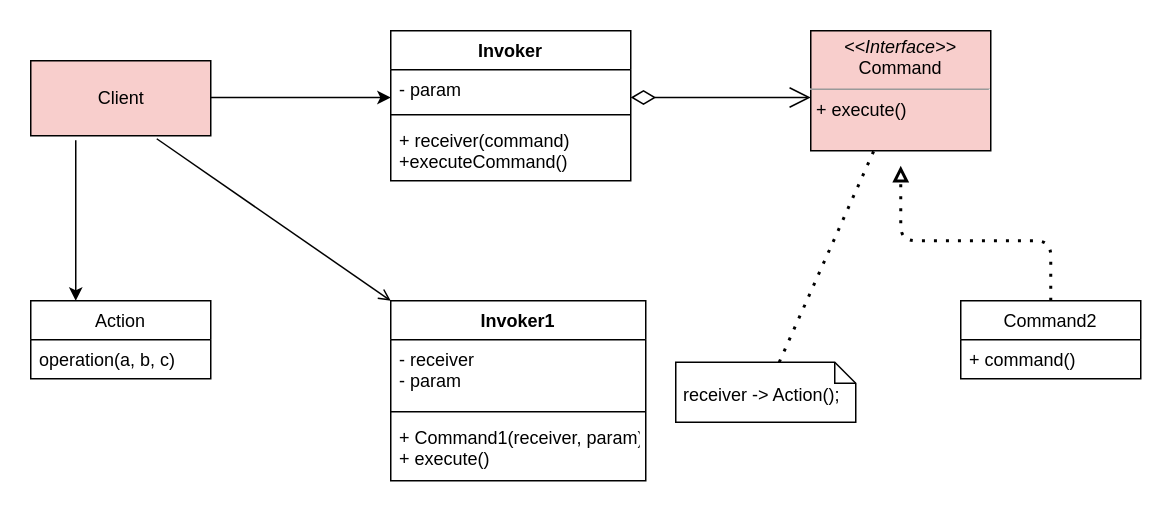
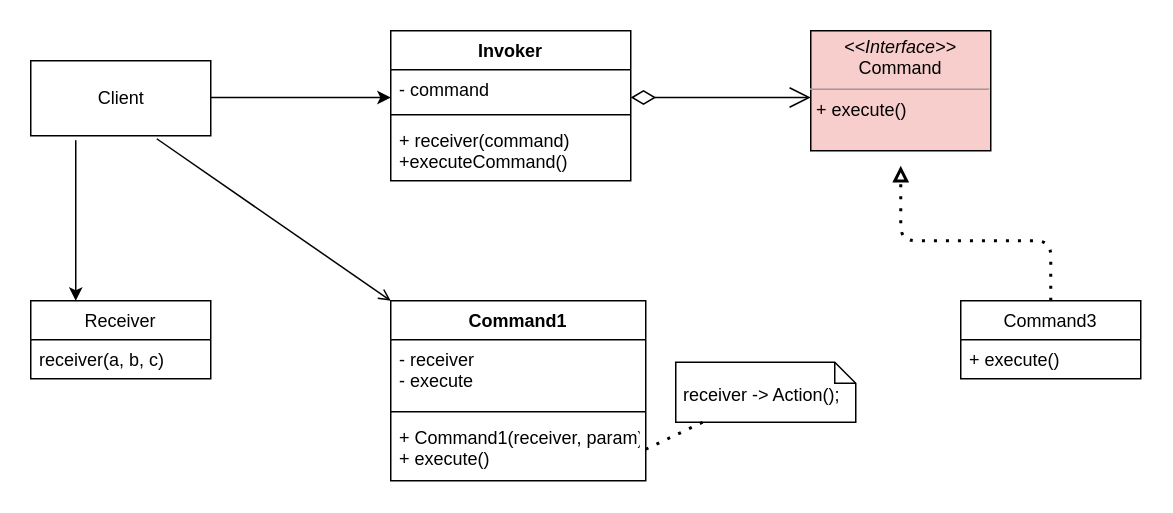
  <mxCell id="0" />
  <mxCell id="1" parent="0" />
- <mxCell id="2" value="Client" style="html=1;fillColor=#f8cecc;" vertex="1" parent="1"><mxGeometry x="20" y="40" width="120" height="50" as="geometry" /></mxCell>
+ <mxCell id="2" value="Client" style="html=1;" vertex="1" parent="1"><mxGeometry x="20" y="40" width="120" height="50" as="geometry" /></mxCell>
  <mxCell id="3" value="&lt;br&gt;&amp;nbsp;receiver -&amp;gt; Action();" style="shape=note;whiteSpace=wrap;html=1;size=14;verticalAlign=top;align=left;spacingTop=-6;" vertex="1" parent="1"><mxGeometry x="450" y="241" width="120" height="40" as="geometry" /></mxCell>
  <mxCell id="4" value="Invoker" style="swimlane;fontStyle=1;align=center;verticalAlign=top;childLayout=stackLayout;horizontal=1;startSize=26;horizontalStack=0;resizeParent=1;resizeParentMax=0;resizeLast=0;collapsible=1;marginBottom=0;" vertex="1" parent="1"><mxGeometry x="260" y="20" width="160" height="100" as="geometry" /></mxCell>
- <mxCell id="5" value="- param" style="text;strokeColor=none;fillColor=none;align=left;verticalAlign=top;spacingLeft=4;spacingRight=4;overflow=hidden;rotatable=0;points=[[0,0.5],[1,0.5]];portConstraint=eastwest;" vertex="1" parent="4"><mxGeometry y="26" width="160" height="26" as="geometry" /></mxCell>
+ <mxCell id="5" value="- command" style="text;strokeColor=none;fillColor=none;align=left;verticalAlign=top;spacingLeft=4;spacingRight=4;overflow=hidden;rotatable=0;points=[[0,0.5],[1,0.5]];portConstraint=eastwest;" vertex="1" parent="4"><mxGeometry y="26" width="160" height="26" as="geometry" /></mxCell>
  <mxCell id="6" value="" style="line;strokeWidth=1;fillColor=none;align=left;verticalAlign=middle;spacingTop=-1;spacingLeft=3;spacingRight=3;rotatable=0;labelPosition=right;points=[];portConstraint=eastwest;" vertex="1" parent="4"><mxGeometry y="52" width="160" height="8" as="geometry" /></mxCell>
  <mxCell id="7" value="+ receiver(command)&#10;+executeCommand()" style="text;strokeColor=none;fillColor=none;align=left;verticalAlign=top;spacingLeft=4;spacingRight=4;overflow=hidden;rotatable=0;points=[[0,0.5],[1,0.5]];portConstraint=eastwest;" vertex="1" parent="4"><mxGeometry y="60" width="160" height="40" as="geometry" /></mxCell>
  <mxCell id="8" value="&lt;p style=&quot;margin: 0px ; margin-top: 4px ; text-align: center&quot;&gt;&lt;i&gt;&amp;lt;&amp;lt;Interface&amp;gt;&amp;gt;&lt;/i&gt;&lt;br&gt;Command&lt;br&gt;&lt;/p&gt;&lt;hr size=&quot;1&quot;&gt;&lt;p style=&quot;margin: 0px ; margin-left: 4px&quot;&gt;+ execute()&lt;br&gt;&lt;/p&gt;&lt;p style=&quot;margin: 0px ; margin-left: 4px&quot;&gt;&lt;br&gt;&lt;/p&gt;" style="verticalAlign=top;align=left;overflow=fill;fontSize=12;fontFamily=Helvetica;html=1;fillColor=#f8cecc;" vertex="1" parent="1"><mxGeometry x="540" y="20" width="120" height="80" as="geometry" /></mxCell>
- <mxCell id="9" value="" style="endArrow=none;dashed=1;html=1;dashPattern=1 3;strokeWidth=2;" edge="1" parent="1" source="3" target="8"><mxGeometry width="50" height="50" relative="1" as="geometry"><mxPoint x="160" y="480" as="sourcePoint" /><mxPoint x="210" y="430" as="targetPoint" /></mxGeometry></mxCell>
+ <mxCell id="9" value="" style="endArrow=none;dashed=1;html=1;dashPattern=1 3;strokeWidth=2;entryX=1;entryY=0.5;entryDx=0;entryDy=0;" edge="1" parent="1" source="3" target="18"><mxGeometry width="50" height="50" relative="1" as="geometry"><mxPoint x="160" y="480" as="sourcePoint" /><mxPoint x="210" y="430" as="targetPoint" /></mxGeometry></mxCell>
  <mxCell id="10" value="" style="endArrow=open;html=1;exitX=0.7;exitY=1.04;exitDx=0;exitDy=0;exitPerimeter=0;entryX=0;entryY=0;entryDx=0;entryDy=0;" edge="1" parent="1" source="2" target="15"><mxGeometry width="50" height="50" relative="1" as="geometry"><mxPoint x="140" y="320" as="sourcePoint" /><mxPoint x="260" y="320" as="targetPoint" /></mxGeometry></mxCell>
  <mxCell id="11" value="" style="endArrow=classic;html=1;" edge="1" parent="1"><mxGeometry width="50" height="50" relative="1" as="geometry"><mxPoint x="140" y="64.5" as="sourcePoint" /><mxPoint x="260" y="64.5" as="targetPoint" /></mxGeometry></mxCell>
  <mxCell id="12" value="" style="endArrow=classic;html=1;entryX=0.25;entryY=0;entryDx=0;entryDy=0;" edge="1" parent="1" target="13"><mxGeometry width="50" height="50" relative="1" as="geometry"><mxPoint x="50" y="93" as="sourcePoint" /><mxPoint x="220" y="150" as="targetPoint" /></mxGeometry></mxCell>
- <mxCell id="13" value="Action" style="swimlane;fontStyle=0;childLayout=stackLayout;horizontal=1;startSize=26;fillColor=none;horizontalStack=0;resizeParent=1;resizeParentMax=0;resizeLast=0;collapsible=1;marginBottom=0;" vertex="1" parent="1"><mxGeometry x="20" y="200" width="120" height="52" as="geometry" /></mxCell>
- <mxCell id="14" value="operation(a, b, c)" style="text;strokeColor=none;fillColor=none;align=left;verticalAlign=top;spacingLeft=4;spacingRight=4;overflow=hidden;rotatable=0;points=[[0,0.5],[1,0.5]];portConstraint=eastwest;" vertex="1" parent="13"><mxGeometry y="26" width="120" height="26" as="geometry" /></mxCell>
- <mxCell id="15" value="Invoker1" style="swimlane;fontStyle=1;align=center;verticalAlign=top;childLayout=stackLayout;horizontal=1;startSize=26;horizontalStack=0;resizeParent=1;resizeParentMax=0;resizeLast=0;collapsible=1;marginBottom=0;" vertex="1" parent="1"><mxGeometry x="260" y="200" width="170" height="120" as="geometry" /></mxCell>
- <mxCell id="16" value="- receiver&#10;- param" style="text;strokeColor=none;fillColor=none;align=left;verticalAlign=top;spacingLeft=4;spacingRight=4;overflow=hidden;rotatable=0;points=[[0,0.5],[1,0.5]];portConstraint=eastwest;" vertex="1" parent="15"><mxGeometry y="26" width="170" height="44" as="geometry" /></mxCell>
+ <mxCell id="13" value="Receiver" style="swimlane;fontStyle=0;childLayout=stackLayout;horizontal=1;startSize=26;fillColor=none;horizontalStack=0;resizeParent=1;resizeParentMax=0;resizeLast=0;collapsible=1;marginBottom=0;" vertex="1" parent="1"><mxGeometry x="20" y="200" width="120" height="52" as="geometry" /></mxCell>
+ <mxCell id="14" value="receiver(a, b, c)" style="text;strokeColor=none;fillColor=none;align=left;verticalAlign=top;spacingLeft=4;spacingRight=4;overflow=hidden;rotatable=0;points=[[0,0.5],[1,0.5]];portConstraint=eastwest;" vertex="1" parent="13"><mxGeometry y="26" width="120" height="26" as="geometry" /></mxCell>
+ <mxCell id="15" value="Command1" style="swimlane;fontStyle=1;align=center;verticalAlign=top;childLayout=stackLayout;horizontal=1;startSize=26;horizontalStack=0;resizeParent=1;resizeParentMax=0;resizeLast=0;collapsible=1;marginBottom=0;" vertex="1" parent="1"><mxGeometry x="260" y="200" width="170" height="120" as="geometry" /></mxCell>
+ <mxCell id="16" value="- receiver&#10;- execute" style="text;strokeColor=none;fillColor=none;align=left;verticalAlign=top;spacingLeft=4;spacingRight=4;overflow=hidden;rotatable=0;points=[[0,0.5],[1,0.5]];portConstraint=eastwest;" vertex="1" parent="15"><mxGeometry y="26" width="170" height="44" as="geometry" /></mxCell>
  <mxCell id="17" value="" style="line;strokeWidth=1;fillColor=none;align=left;verticalAlign=middle;spacingTop=-1;spacingLeft=3;spacingRight=3;rotatable=0;labelPosition=right;points=[];portConstraint=eastwest;" vertex="1" parent="15"><mxGeometry y="70" width="170" height="8" as="geometry" /></mxCell>
  <mxCell id="18" value="+ Command1(receiver, param)&#10;+ execute()" style="text;strokeColor=none;fillColor=none;align=left;verticalAlign=top;spacingLeft=4;spacingRight=4;overflow=hidden;rotatable=0;points=[[0,0.5],[1,0.5]];portConstraint=eastwest;" vertex="1" parent="15"><mxGeometry y="78" width="170" height="42" as="geometry" /></mxCell>
  <mxCell id="19" value="" style="endArrow=open;html=1;endSize=12;startArrow=diamondThin;startSize=14;startFill=0;edgeStyle=orthogonalEdgeStyle;align=left;verticalAlign=bottom;" edge="1" parent="1"><mxGeometry x="-1" y="3" relative="1" as="geometry"><mxPoint x="420" y="64.5" as="sourcePoint" /><mxPoint x="540" y="64.5" as="targetPoint" /></mxGeometry></mxCell>
  <mxCell id="20" value="" style="endArrow=block;dashed=1;html=1;dashPattern=1 3;strokeWidth=2;endFill=0;exitX=0.5;exitY=0;exitDx=0;exitDy=0;" edge="1" parent="1" source="21"><mxGeometry width="50" height="50" relative="1" as="geometry"><mxPoint x="330" y="410" as="sourcePoint" /><mxPoint x="600" y="110" as="targetPoint" /><Array as="points"><mxPoint x="700" y="160" /><mxPoint x="600" y="160" /></Array></mxGeometry></mxCell>
- <mxCell id="21" value="Command2" style="swimlane;fontStyle=0;childLayout=stackLayout;horizontal=1;startSize=26;fillColor=none;horizontalStack=0;resizeParent=1;resizeParentMax=0;resizeLast=0;collapsible=1;marginBottom=0;" vertex="1" parent="1"><mxGeometry x="640" y="200" width="120" height="52" as="geometry" /></mxCell>
- <mxCell id="22" value="+ command()" style="text;strokeColor=none;fillColor=none;align=left;verticalAlign=top;spacingLeft=4;spacingRight=4;overflow=hidden;rotatable=0;points=[[0,0.5],[1,0.5]];portConstraint=eastwest;" vertex="1" parent="21"><mxGeometry y="26" width="120" height="26" as="geometry" /></mxCell>
+ <mxCell id="21" value="Command3" style="swimlane;fontStyle=0;childLayout=stackLayout;horizontal=1;startSize=26;fillColor=none;horizontalStack=0;resizeParent=1;resizeParentMax=0;resizeLast=0;collapsible=1;marginBottom=0;" vertex="1" parent="1"><mxGeometry x="640" y="200" width="120" height="52" as="geometry" /></mxCell>
+ <mxCell id="22" value="+ execute()" style="text;strokeColor=none;fillColor=none;align=left;verticalAlign=top;spacingLeft=4;spacingRight=4;overflow=hidden;rotatable=0;points=[[0,0.5],[1,0.5]];portConstraint=eastwest;" vertex="1" parent="21"><mxGeometry y="26" width="120" height="26" as="geometry" /></mxCell>
